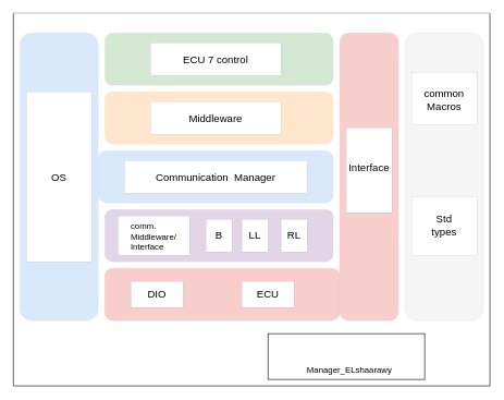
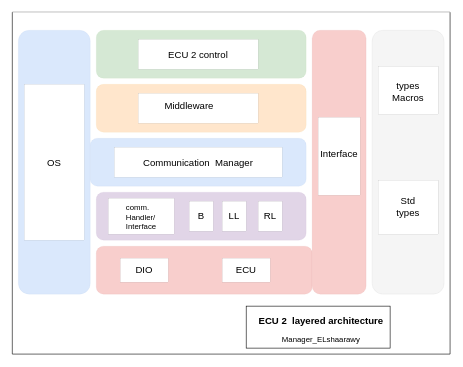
  <mxCell id="0" />
  <mxCell id="1" parent="0" />
  <mxCell id="2" value="" style="swimlane;startSize=0;swimlaneFillColor=default;gradientColor=none;" vertex="1" parent="1"><mxGeometry x="20" y="20" width="730" height="570" as="geometry"><mxRectangle x="50" y="80" width="50" height="40" as="alternateBounds" /></mxGeometry></mxCell>
  <mxCell id="3" value="" style="rounded=0;whiteSpace=wrap;html=1;fontSize=15;fontColor=#000000;" vertex="1" parent="2"><mxGeometry x="390" y="490" width="240" height="70" as="geometry" /></mxCell>
+ <mxCell id="4" value="&lt;font style=&quot;font-size: 16px;&quot;&gt;&lt;b&gt;ECU 2&amp;nbsp;&lt;/b&gt;&lt;/font&gt;&amp;nbsp;&lt;b&gt;&lt;font style=&quot;font-size: 16px;&quot;&gt;layered architecture&lt;/font&gt;&lt;/b&gt;" style="text;html=1;strokeColor=none;fillColor=none;align=center;verticalAlign=middle;whiteSpace=wrap;rounded=0;fontSize=15;fontColor=#000000;" vertex="1" parent="2"><mxGeometry x="410" y="500" width="210" height="30" as="geometry" /></mxCell>
  <mxCell id="5" value="&lt;font style=&quot;font-size: 13px;&quot;&gt;Manager_ELshaarawy&lt;/font&gt;" style="text;html=1;strokeColor=none;fillColor=none;align=center;verticalAlign=middle;whiteSpace=wrap;rounded=0;fontSize=16;fontColor=#000000;" vertex="1" parent="2"><mxGeometry x="440" y="530" width="150" height="30" as="geometry" /></mxCell>
  <mxCell id="6" value="" style="rounded=1;whiteSpace=wrap;html=1;fillColor=#dae8fc;strokeWidth=0;strokeColor=#6c8ebf;" vertex="1" parent="2"><mxGeometry x="130" y="210" width="360" height="80" as="geometry" /></mxCell>
  <mxCell id="7" value="" style="rounded=1;whiteSpace=wrap;html=1;fillColor=#dae8fc;strokeWidth=0;strokeColor=#6c8ebf;" vertex="1" parent="2"><mxGeometry x="10" y="30" width="120" height="440" as="geometry" /></mxCell>
  <mxCell id="8" value="" style="rounded=1;whiteSpace=wrap;html=1;strokeWidth=0;fillColor=#f5f5f5;fontColor=#333333;strokeColor=#666666;" vertex="1" parent="2"><mxGeometry x="600" y="30" width="120" height="440" as="geometry" /></mxCell>
  <mxCell id="9" value="" style="rounded=1;whiteSpace=wrap;html=1;strokeWidth=0;fillColor=#f8cecc;strokeColor=#b85450;" vertex="1" parent="2"><mxGeometry x="140" y="390" width="360" height="80" as="geometry" /></mxCell>
  <mxCell id="10" value="" style="rounded=1;whiteSpace=wrap;html=1;strokeWidth=0;fillColor=#e1d5e7;strokeColor=#9673a6;" vertex="1" parent="2"><mxGeometry x="140" y="300" width="350" height="80" as="geometry" /></mxCell>
  <mxCell id="11" value="" style="rounded=1;whiteSpace=wrap;html=1;strokeWidth=0;fillColor=#ffe6cc;strokeColor=#d79b00;" vertex="1" parent="2"><mxGeometry x="140" y="120" width="350" height="80" as="geometry" /></mxCell>
  <mxCell id="12" value="" style="rounded=1;whiteSpace=wrap;html=1;strokeWidth=0;fillColor=#d5e8d4;strokeColor=#82b366;" vertex="1" parent="2"><mxGeometry x="140" y="30" width="350" height="80" as="geometry" /></mxCell>
  <mxCell id="13" value="" style="rounded=0;whiteSpace=wrap;html=1;strokeWidth=0;fontSize=16;" vertex="1" parent="2"><mxGeometry x="180" y="410" width="80" height="40" as="geometry" /></mxCell>
  <mxCell id="14" value="" style="rounded=0;whiteSpace=wrap;html=1;strokeWidth=0;fontSize=16;" vertex="1" parent="2"><mxGeometry x="350" y="410" width="80" height="40" as="geometry" /></mxCell>
  <mxCell id="15" value="" style="rounded=0;whiteSpace=wrap;html=1;strokeWidth=0;fontSize=16;fillColor=#FFFFFF;gradientColor=none;" vertex="1" parent="2"><mxGeometry x="20" y="120" width="100" height="260" as="geometry" /></mxCell>
  <mxCell id="16" value="" style="rounded=0;whiteSpace=wrap;html=1;strokeWidth=0;fontSize=16;fillColor=#FFFFFF;gradientColor=none;" vertex="1" parent="2"><mxGeometry x="610" y="90" width="100" height="80" as="geometry" /></mxCell>
  <mxCell id="17" value="" style="rounded=0;whiteSpace=wrap;html=1;strokeWidth=0;fontSize=16;fillColor=#FFFFFF;gradientColor=none;" vertex="1" parent="2"><mxGeometry x="610" y="280" width="100" height="90" as="geometry" /></mxCell>
  <mxCell id="18" value="" style="rounded=0;whiteSpace=wrap;html=1;strokeWidth=0;fontSize=16;" vertex="1" parent="2"><mxGeometry x="410" y="315" width="40" height="50" as="geometry" /></mxCell>
  <mxCell id="19" value="" style="rounded=0;whiteSpace=wrap;html=1;strokeWidth=0;fontSize=16;" vertex="1" parent="2"><mxGeometry x="350" y="315" width="40" height="50" as="geometry" /></mxCell>
  <mxCell id="20" value="" style="rounded=0;whiteSpace=wrap;html=1;strokeWidth=0;fontSize=16;" vertex="1" parent="2"><mxGeometry x="160" y="310" width="110" height="60" as="geometry" /></mxCell>
  <mxCell id="21" value="" style="rounded=0;whiteSpace=wrap;html=1;strokeWidth=0;fontSize=16;" vertex="1" parent="2"><mxGeometry x="295" y="315" width="40" height="50" as="geometry" /></mxCell>
  <mxCell id="22" value="" style="rounded=0;whiteSpace=wrap;html=1;strokeWidth=0;fontSize=16;" vertex="1" parent="2"><mxGeometry x="170" y="225" width="280" height="50" as="geometry" /></mxCell>
  <mxCell id="23" value="" style="rounded=0;whiteSpace=wrap;html=1;strokeWidth=0;fontSize=16;" vertex="1" parent="2"><mxGeometry x="210" y="135" width="200" height="50" as="geometry" /></mxCell>
  <mxCell id="24" value="" style="rounded=0;whiteSpace=wrap;html=1;strokeWidth=0;fontSize=16;" vertex="1" parent="2"><mxGeometry x="210" y="45" width="200" height="50" as="geometry" /></mxCell>
  <mxCell id="25" value="" style="rounded=1;whiteSpace=wrap;html=1;strokeWidth=0;fillColor=#f8cecc;strokeColor=#b85450;" vertex="1" parent="2"><mxGeometry x="500" y="30" width="90" height="440" as="geometry" /></mxCell>
  <mxCell id="26" value="" style="rounded=0;whiteSpace=wrap;html=1;strokeWidth=0;fontSize=16;" vertex="1" parent="2"><mxGeometry x="510" y="175" width="70" height="130" as="geometry" /></mxCell>
  <mxCell id="27" value="Interface" style="text;html=1;strokeColor=none;fillColor=none;align=center;verticalAlign=middle;whiteSpace=wrap;rounded=0;fontSize=16;" vertex="1" parent="2"><mxGeometry x="520" y="210" width="50" height="50" as="geometry" /></mxCell>
  <mxCell id="28" value="DIO" style="text;html=1;strokeColor=none;fillColor=none;align=center;verticalAlign=middle;whiteSpace=wrap;rounded=0;fontSize=16;" vertex="1" parent="2"><mxGeometry x="190" y="415" width="60" height="30" as="geometry" /></mxCell>
  <mxCell id="29" value="ECU" style="text;html=1;strokeColor=none;fillColor=none;align=center;verticalAlign=middle;whiteSpace=wrap;rounded=0;fontSize=16;" vertex="1" parent="2"><mxGeometry x="360" y="415" width="60" height="30" as="geometry" /></mxCell>
  <mxCell id="30" value="OS" style="text;html=1;strokeColor=none;fillColor=none;align=center;verticalAlign=middle;whiteSpace=wrap;rounded=0;fontSize=16;" vertex="1" parent="2"><mxGeometry x="40" y="235" width="60" height="30" as="geometry" /></mxCell>
  <mxCell id="31" value="Communication&amp;nbsp; Manager" style="text;html=1;strokeColor=none;fillColor=none;align=center;verticalAlign=middle;whiteSpace=wrap;rounded=0;fontSize=16;" vertex="1" parent="2"><mxGeometry x="185" y="235" width="250" height="30" as="geometry" /></mxCell>
- <mxCell id="32" value="&lt;div style=&quot;text-align: left;&quot;&gt;&lt;span style=&quot;font-size: 13px; background-color: initial;&quot;&gt;comm.&lt;/span&gt;&lt;/div&gt;&lt;span style=&quot;font-size: 13px;&quot;&gt;&lt;div style=&quot;text-align: left;&quot;&gt;&lt;span style=&quot;background-color: initial;&quot;&gt;Middleware/&lt;/span&gt;&lt;/div&gt;&lt;div style=&quot;text-align: left;&quot;&gt;&lt;span style=&quot;background-color: initial;&quot;&gt;Interface&lt;/span&gt;&lt;/div&gt;&lt;/span&gt;" style="text;html=1;strokeColor=none;fillColor=none;align=center;verticalAlign=middle;whiteSpace=wrap;rounded=0;fontSize=16;" vertex="1" parent="2"><mxGeometry x="170" y="320" width="90" height="40" as="geometry" /></mxCell>
- <mxCell id="33" value="&lt;font style=&quot;font-size: 16px;&quot;&gt;Middleware&lt;/font&gt;" style="text;html=1;strokeColor=none;fillColor=none;align=center;verticalAlign=middle;whiteSpace=wrap;rounded=0;fontSize=13;" vertex="1" parent="2"><mxGeometry x="230" y="145" width="160" height="30" as="geometry" /></mxCell>
- <mxCell id="34" value="ECU 7 control" style="text;html=1;strokeColor=none;fillColor=none;align=center;verticalAlign=middle;whiteSpace=wrap;rounded=0;fontSize=16;" vertex="1" parent="2"><mxGeometry x="230" y="55" width="160" height="30" as="geometry" /></mxCell>
- <mxCell id="35" value="common&lt;br&gt;Macros" style="text;html=1;strokeColor=none;fillColor=none;align=center;verticalAlign=middle;whiteSpace=wrap;rounded=0;fontSize=16;" vertex="1" parent="2"><mxGeometry x="615" y="95" width="90" height="75" as="geometry" /></mxCell>
+ <mxCell id="32" value="&lt;div style=&quot;text-align: left;&quot;&gt;&lt;span style=&quot;font-size: 13px; background-color: initial;&quot;&gt;comm.&lt;/span&gt;&lt;/div&gt;&lt;span style=&quot;font-size: 13px;&quot;&gt;&lt;div style=&quot;text-align: left;&quot;&gt;&lt;span style=&quot;background-color: initial;&quot;&gt;Handler/&lt;/span&gt;&lt;/div&gt;&lt;div style=&quot;text-align: left;&quot;&gt;&lt;span style=&quot;background-color: initial;&quot;&gt;Interface&lt;/span&gt;&lt;/div&gt;&lt;/span&gt;" style="text;html=1;strokeColor=none;fillColor=none;align=center;verticalAlign=middle;whiteSpace=wrap;rounded=0;fontSize=16;" vertex="1" parent="2"><mxGeometry x="170" y="320" width="90" height="40" as="geometry" /></mxCell>
+ <mxCell id="33" value="&lt;font style=&quot;font-size: 16px;&quot;&gt;Middleware&lt;/font&gt;" style="text;html=1;strokeColor=none;fillColor=none;align=center;verticalAlign=middle;whiteSpace=wrap;rounded=0;fontSize=13;" vertex="1" parent="2"><mxGeometry x="215" y="140" width="160" height="30" as="geometry" /></mxCell>
+ <mxCell id="34" value="ECU 2 control" style="text;html=1;strokeColor=none;fillColor=none;align=center;verticalAlign=middle;whiteSpace=wrap;rounded=0;fontSize=16;" vertex="1" parent="2"><mxGeometry x="230" y="55" width="160" height="30" as="geometry" /></mxCell>
+ <mxCell id="35" value="types&lt;br&gt;Macros" style="text;html=1;strokeColor=none;fillColor=none;align=center;verticalAlign=middle;whiteSpace=wrap;rounded=0;fontSize=16;" vertex="1" parent="2"><mxGeometry x="615" y="95" width="90" height="75" as="geometry" /></mxCell>
  <mxCell id="36" value="Std&lt;br&gt;types" style="text;html=1;strokeColor=none;fillColor=none;align=center;verticalAlign=middle;whiteSpace=wrap;rounded=0;fontSize=16;" vertex="1" parent="2"><mxGeometry x="620" y="290" width="80" height="70" as="geometry" /></mxCell>
  <mxCell id="37" value="B" style="text;html=1;strokeColor=none;fillColor=none;align=center;verticalAlign=middle;whiteSpace=wrap;rounded=0;fontSize=16;" vertex="1" parent="2"><mxGeometry x="300" y="325" width="30" height="30" as="geometry" /></mxCell>
  <mxCell id="38" value="LL" style="text;html=1;strokeColor=none;fillColor=none;align=center;verticalAlign=middle;whiteSpace=wrap;rounded=0;fontSize=16;" vertex="1" parent="2"><mxGeometry x="355" y="325" width="30" height="30" as="geometry" /></mxCell>
  <mxCell id="39" value="RL" style="text;html=1;strokeColor=none;fillColor=none;align=center;verticalAlign=middle;whiteSpace=wrap;rounded=0;fontSize=16;" vertex="1" parent="2"><mxGeometry x="415" y="325" width="30" height="30" as="geometry" /></mxCell>
